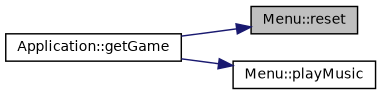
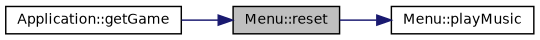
  digraph {
    rankdir=LR
    node [color=black fillcolor=white fontname=Helvetica fontsize=10 shape=record style=filled]
    edge [color=midnightblue fontname=Helvetica fontsize=10 labelfontname=Helvetica labelfontsize=10 style=solid]
    n1 [fillcolor=grey75 fontcolor=black height=0.2 label="Menu::reset" width=0.4]
    n2 [height=0.2 label="Menu::playMusic" width=0.4]
    n3 [height=0.2 label="Application::getGame" width=0.4]
-   n3 -> n2
+   n1 -> n2
    n3 -> n1
  }
